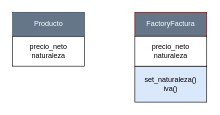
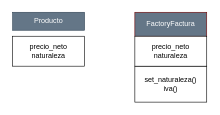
  <mxCell id="0" />
  <mxCell id="1" parent="0" />
- <mxCell id="2" value="set_naturaleza()&lt;br&gt;iva()" style="rounded=0;whiteSpace=wrap;html=1;fillColor=#dae8fc;" vertex="1" parent="1"><mxGeometry x="224" y="110" width="120" height="60" as="geometry" /></mxCell>
+ <mxCell id="2" value="set_naturaleza()&lt;br&gt;iva()" style="rounded=0;whiteSpace=wrap;html=1;" vertex="1" parent="1"><mxGeometry x="224" y="110" width="120" height="60" as="geometry" /></mxCell>
  <mxCell id="3" value="precio_neto&lt;br&gt;naturaleza" style="rounded=0;whiteSpace=wrap;html=1;" vertex="1" parent="1"><mxGeometry x="20" y="60" width="120" height="50" as="geometry" /></mxCell>
  <mxCell id="4" value="FactoryFactura" style="rounded=0;whiteSpace=wrap;html=1;fillColor=#647687;fontColor=#ffffff;strokeColor=#6F0000;" vertex="1" parent="1"><mxGeometry x="224" y="20" width="120" height="40" as="geometry" /></mxCell>
- <mxCell id="5" value="Producto" style="rounded=0;whiteSpace=wrap;html=1;fillColor=#647687;fontColor=#ffffff;strokeColor=#314354;" vertex="1" parent="1"><mxGeometry x="20" y="20" width="120" height="40" as="geometry" /></mxCell>
+ <mxCell id="5" value="Producto" style="rounded=0;whiteSpace=wrap;html=1;fillColor=#647687;fontColor=#ffffff;strokeColor=#314354;" vertex="1" parent="1"><mxGeometry x="20" y="20" width="120" height="30" as="geometry" /></mxCell>
  <mxCell id="6" value="precio_neto&lt;br&gt;naturaleza" style="rounded=0;whiteSpace=wrap;html=1;" vertex="1" parent="1"><mxGeometry x="224" y="60" width="120" height="50" as="geometry" /></mxCell>
